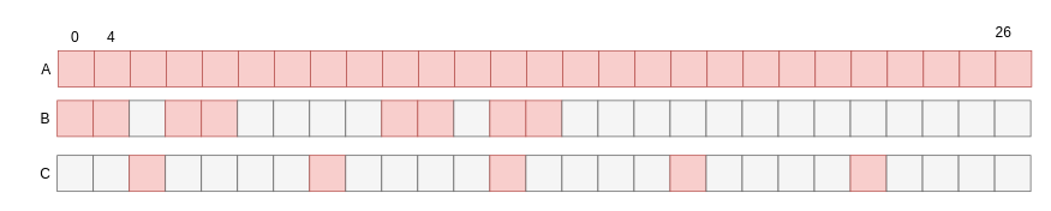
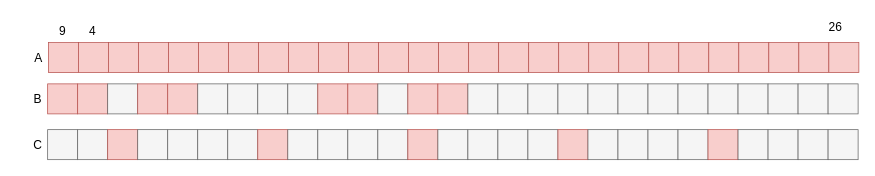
  <mxCell id="0" />
  <mxCell id="1" parent="0" />
  <mxCell id="2" value="" style="whiteSpace=wrap;html=1;aspect=fixed;fontSize=16;fillColor=#f8cecc;strokeColor=#b85450;" parent="1" vertex="1"><mxGeometry x="64" y="56" width="40" height="40" as="geometry" /></mxCell>
  <mxCell id="3" value="" style="whiteSpace=wrap;html=1;aspect=fixed;fontSize=16;fillColor=#f8cecc;strokeColor=#b85450;" parent="1" vertex="1"><mxGeometry x="104" y="56" width="40" height="40" as="geometry" /></mxCell>
  <mxCell id="4" value="" style="whiteSpace=wrap;html=1;aspect=fixed;fontSize=16;fillColor=#f8cecc;strokeColor=#b85450;" parent="1" vertex="1"><mxGeometry x="144" y="56" width="40" height="40" as="geometry" /></mxCell>
  <mxCell id="5" value="" style="whiteSpace=wrap;html=1;aspect=fixed;fontSize=16;fillColor=#f8cecc;strokeColor=#b85450;" parent="1" vertex="1"><mxGeometry x="184" y="56" width="40" height="40" as="geometry" /></mxCell>
  <mxCell id="6" value="" style="whiteSpace=wrap;html=1;aspect=fixed;fontSize=16;fillColor=#f8cecc;strokeColor=#b85450;" parent="1" vertex="1"><mxGeometry x="224" y="56" width="40" height="40" as="geometry" /></mxCell>
  <mxCell id="7" value="" style="whiteSpace=wrap;html=1;aspect=fixed;fontSize=16;fillColor=#f8cecc;strokeColor=#b85450;" parent="1" vertex="1"><mxGeometry x="264" y="56" width="40" height="40" as="geometry" /></mxCell>
  <mxCell id="8" value="A" style="text;html=1;strokeColor=none;fillColor=none;align=center;verticalAlign=middle;whiteSpace=wrap;rounded=0;fontSize=16;" parent="1" vertex="1"><mxGeometry x="21" y="61" width="60" height="30" as="geometry" /></mxCell>
  <mxCell id="9" value="" style="whiteSpace=wrap;html=1;aspect=fixed;fontSize=16;fillColor=#f8cecc;strokeColor=#b85450;" parent="1" vertex="1"><mxGeometry x="304" y="56" width="40" height="40" as="geometry" /></mxCell>
  <mxCell id="10" value="" style="whiteSpace=wrap;html=1;aspect=fixed;fontSize=16;fillColor=#f8cecc;strokeColor=#b85450;" parent="1" vertex="1"><mxGeometry x="344" y="56" width="40" height="40" as="geometry" /></mxCell>
  <mxCell id="11" value="" style="whiteSpace=wrap;html=1;aspect=fixed;fontSize=16;fillColor=#f8cecc;strokeColor=#b85450;" parent="1" vertex="1"><mxGeometry x="384" y="56" width="40" height="40" as="geometry" /></mxCell>
  <mxCell id="12" value="" style="whiteSpace=wrap;html=1;aspect=fixed;fontSize=16;fillColor=#f8cecc;strokeColor=#b85450;" parent="1" vertex="1"><mxGeometry x="424" y="56" width="40" height="40" as="geometry" /></mxCell>
  <mxCell id="13" value="" style="whiteSpace=wrap;html=1;aspect=fixed;fontSize=16;fillColor=#f8cecc;strokeColor=#b85450;" parent="1" vertex="1"><mxGeometry x="464" y="56" width="40" height="40" as="geometry" /></mxCell>
  <mxCell id="14" value="" style="whiteSpace=wrap;html=1;aspect=fixed;fontSize=16;fillColor=#f8cecc;strokeColor=#b85450;" parent="1" vertex="1"><mxGeometry x="504" y="56" width="40" height="40" as="geometry" /></mxCell>
  <mxCell id="15" value="" style="whiteSpace=wrap;html=1;aspect=fixed;fontSize=16;fillColor=#f8cecc;strokeColor=#b85450;" parent="1" vertex="1"><mxGeometry x="544" y="56" width="40" height="40" as="geometry" /></mxCell>
  <mxCell id="16" value="" style="whiteSpace=wrap;html=1;aspect=fixed;fontSize=16;fillColor=#f8cecc;strokeColor=#b85450;" parent="1" vertex="1"><mxGeometry x="584" y="56" width="40" height="40" as="geometry" /></mxCell>
  <mxCell id="17" value="" style="whiteSpace=wrap;html=1;aspect=fixed;fontSize=16;fillColor=#f8cecc;strokeColor=#b85450;" parent="1" vertex="1"><mxGeometry x="624" y="56" width="40" height="40" as="geometry" /></mxCell>
  <mxCell id="18" value="" style="whiteSpace=wrap;html=1;aspect=fixed;fontSize=16;fillColor=#f8cecc;strokeColor=#b85450;" parent="1" vertex="1"><mxGeometry x="664" y="56" width="40" height="40" as="geometry" /></mxCell>
  <mxCell id="19" value="" style="whiteSpace=wrap;html=1;aspect=fixed;fontSize=16;fillColor=#f8cecc;strokeColor=#b85450;" parent="1" vertex="1"><mxGeometry x="704" y="56" width="40" height="40" as="geometry" /></mxCell>
  <mxCell id="20" value="" style="whiteSpace=wrap;html=1;aspect=fixed;fontSize=16;fillColor=#f8cecc;strokeColor=#b85450;" parent="1" vertex="1"><mxGeometry x="744" y="56" width="40" height="40" as="geometry" /></mxCell>
  <mxCell id="21" value="" style="whiteSpace=wrap;html=1;aspect=fixed;fontSize=16;fillColor=#f8cecc;strokeColor=#b85450;" parent="1" vertex="1"><mxGeometry x="784" y="56" width="40" height="40" as="geometry" /></mxCell>
  <mxCell id="22" value="" style="whiteSpace=wrap;html=1;aspect=fixed;fontSize=16;fillColor=#f8cecc;strokeColor=#b85450;" parent="1" vertex="1"><mxGeometry x="824" y="56" width="40" height="40" as="geometry" /></mxCell>
  <mxCell id="23" value="" style="whiteSpace=wrap;html=1;aspect=fixed;fontSize=16;fillColor=#f8cecc;strokeColor=#b85450;" parent="1" vertex="1"><mxGeometry x="864" y="56" width="40" height="40" as="geometry" /></mxCell>
  <mxCell id="24" value="" style="whiteSpace=wrap;html=1;aspect=fixed;fontSize=16;fillColor=#f8cecc;strokeColor=#b85450;" parent="1" vertex="1"><mxGeometry x="904" y="56" width="40" height="40" as="geometry" /></mxCell>
  <mxCell id="25" value="" style="whiteSpace=wrap;html=1;aspect=fixed;fontSize=16;fillColor=#f8cecc;strokeColor=#b85450;" parent="1" vertex="1"><mxGeometry x="944" y="56" width="40" height="40" as="geometry" /></mxCell>
  <mxCell id="26" value="" style="whiteSpace=wrap;html=1;aspect=fixed;fontSize=16;fillColor=#f8cecc;strokeColor=#b85450;" parent="1" vertex="1"><mxGeometry x="984" y="56" width="40" height="40" as="geometry" /></mxCell>
  <mxCell id="27" value="" style="whiteSpace=wrap;html=1;aspect=fixed;fontSize=16;fillColor=#f8cecc;strokeColor=#b85450;" parent="1" vertex="1"><mxGeometry x="1024" y="56" width="40" height="40" as="geometry" /></mxCell>
  <mxCell id="28" value="" style="whiteSpace=wrap;html=1;aspect=fixed;fontSize=16;fillColor=#f8cecc;strokeColor=#b85450;" parent="1" vertex="1"><mxGeometry x="1064" y="56" width="40" height="40" as="geometry" /></mxCell>
  <mxCell id="29" value="" style="whiteSpace=wrap;html=1;aspect=fixed;fontSize=16;fillColor=#f8cecc;strokeColor=#b85450;" parent="1" vertex="1"><mxGeometry x="1104" y="56" width="40" height="40" as="geometry" /></mxCell>
  <mxCell id="30" value="" style="whiteSpace=wrap;html=1;aspect=fixed;fontSize=16;fillColor=#f8cecc;strokeColor=#b85450;" parent="1" vertex="1"><mxGeometry x="63" y="111" width="40" height="40" as="geometry" /></mxCell>
  <mxCell id="31" value="" style="whiteSpace=wrap;html=1;aspect=fixed;fontSize=16;fillColor=#f8cecc;strokeColor=#b85450;" parent="1" vertex="1"><mxGeometry x="103" y="111" width="40" height="40" as="geometry" /></mxCell>
  <mxCell id="32" value="" style="whiteSpace=wrap;html=1;aspect=fixed;fontSize=16;fillColor=#f5f5f5;strokeColor=#666666;fontColor=#333333;" parent="1" vertex="1"><mxGeometry x="143" y="111" width="40" height="40" as="geometry" /></mxCell>
  <mxCell id="33" value="" style="whiteSpace=wrap;html=1;aspect=fixed;fontSize=16;fillColor=#f8cecc;strokeColor=#b85450;" parent="1" vertex="1"><mxGeometry x="183" y="111" width="40" height="40" as="geometry" /></mxCell>
  <mxCell id="34" value="" style="whiteSpace=wrap;html=1;aspect=fixed;fontSize=16;fillColor=#f8cecc;strokeColor=#b85450;" parent="1" vertex="1"><mxGeometry x="223" y="111" width="40" height="40" as="geometry" /></mxCell>
  <mxCell id="35" value="" style="whiteSpace=wrap;html=1;aspect=fixed;fontSize=16;fillColor=#f5f5f5;fontColor=#333333;strokeColor=#666666;" parent="1" vertex="1"><mxGeometry x="263" y="111" width="40" height="40" as="geometry" /></mxCell>
  <mxCell id="36" value="B" style="text;html=1;strokeColor=none;fillColor=none;align=center;verticalAlign=middle;whiteSpace=wrap;rounded=0;fontSize=16;" parent="1" vertex="1"><mxGeometry y="116" width="60" height="30" as="geometry" x="20" /></mxCell>
  <mxCell id="37" value="" style="whiteSpace=wrap;html=1;aspect=fixed;fontSize=16;fillColor=#f5f5f5;strokeColor=#666666;fontColor=#333333;" parent="1" vertex="1"><mxGeometry x="303" y="111" width="40" height="40" as="geometry" /></mxCell>
  <mxCell id="38" value="" style="whiteSpace=wrap;html=1;aspect=fixed;fontSize=16;fillColor=#f5f5f5;strokeColor=#666666;fontColor=#333333;" parent="1" vertex="1"><mxGeometry x="343" y="111" width="40" height="40" as="geometry" /></mxCell>
  <mxCell id="39" value="" style="whiteSpace=wrap;html=1;aspect=fixed;fontSize=16;fillColor=#f5f5f5;fontColor=#333333;strokeColor=#666666;" parent="1" vertex="1"><mxGeometry x="383" y="111" width="40" height="40" as="geometry" /></mxCell>
  <mxCell id="40" value="" style="whiteSpace=wrap;html=1;aspect=fixed;fontSize=16;fillColor=#f8cecc;strokeColor=#b85450;" parent="1" vertex="1"><mxGeometry x="423" y="111" width="40" height="40" as="geometry" /></mxCell>
  <mxCell id="41" value="" style="whiteSpace=wrap;html=1;aspect=fixed;fontSize=16;fillColor=#f8cecc;strokeColor=#b85450;" parent="1" vertex="1"><mxGeometry x="463" y="111" width="40" height="40" as="geometry" /></mxCell>
  <mxCell id="42" value="" style="whiteSpace=wrap;html=1;aspect=fixed;fontSize=16;fillColor=#f5f5f5;strokeColor=#666666;fontColor=#333333;" parent="1" vertex="1"><mxGeometry x="503" y="111" width="40" height="40" as="geometry" /></mxCell>
  <mxCell id="43" value="" style="whiteSpace=wrap;html=1;aspect=fixed;fontSize=16;fillColor=#f8cecc;strokeColor=#b85450;" parent="1" vertex="1"><mxGeometry x="543" y="111" width="40" height="40" as="geometry" /></mxCell>
  <mxCell id="44" value="" style="whiteSpace=wrap;html=1;aspect=fixed;fontSize=16;fillColor=#f8cecc;strokeColor=#b85450;" parent="1" vertex="1"><mxGeometry x="583" y="111" width="40" height="40" as="geometry" /></mxCell>
  <mxCell id="45" value="" style="whiteSpace=wrap;html=1;aspect=fixed;fontSize=16;fillColor=#f5f5f5;strokeColor=#666666;fontColor=#333333;" parent="1" vertex="1"><mxGeometry x="623" y="111" width="40" height="40" as="geometry" /></mxCell>
  <mxCell id="46" value="" style="whiteSpace=wrap;html=1;aspect=fixed;fontSize=16;fillColor=#f5f5f5;strokeColor=#666666;fontColor=#333333;" parent="1" vertex="1"><mxGeometry x="663" y="111" width="40" height="40" as="geometry" /></mxCell>
  <mxCell id="47" value="" style="whiteSpace=wrap;html=1;aspect=fixed;fontSize=16;fillColor=#f5f5f5;strokeColor=#666666;fontColor=#333333;" parent="1" vertex="1"><mxGeometry x="703" y="111" width="40" height="40" as="geometry" /></mxCell>
  <mxCell id="48" value="" style="whiteSpace=wrap;html=1;aspect=fixed;fontSize=16;fillColor=#f5f5f5;strokeColor=#666666;fontColor=#333333;" parent="1" vertex="1"><mxGeometry x="743" y="111" width="40" height="40" as="geometry" /></mxCell>
  <mxCell id="49" value="" style="whiteSpace=wrap;html=1;aspect=fixed;fontSize=16;fillColor=#f5f5f5;strokeColor=#666666;fontColor=#333333;" parent="1" vertex="1"><mxGeometry x="783" y="111" width="40" height="40" as="geometry" /></mxCell>
  <mxCell id="50" value="" style="whiteSpace=wrap;html=1;aspect=fixed;fontSize=16;fillColor=#f5f5f5;strokeColor=#666666;fontColor=#333333;" parent="1" vertex="1"><mxGeometry x="823" y="111" width="40" height="40" as="geometry" /></mxCell>
  <mxCell id="51" value="" style="whiteSpace=wrap;html=1;aspect=fixed;fontSize=16;fillColor=#f5f5f5;strokeColor=#666666;fontColor=#333333;" parent="1" vertex="1"><mxGeometry x="863" y="111" width="40" height="40" as="geometry" /></mxCell>
  <mxCell id="52" value="" style="whiteSpace=wrap;html=1;aspect=fixed;fontSize=16;fillColor=#f5f5f5;strokeColor=#666666;fontColor=#333333;" parent="1" vertex="1"><mxGeometry x="903" y="111" width="40" height="40" as="geometry" /></mxCell>
  <mxCell id="53" value="" style="whiteSpace=wrap;html=1;aspect=fixed;fontSize=16;fillColor=#f5f5f5;strokeColor=#666666;fontColor=#333333;" parent="1" vertex="1"><mxGeometry x="943" y="111" width="40" height="40" as="geometry" /></mxCell>
  <mxCell id="54" value="" style="whiteSpace=wrap;html=1;aspect=fixed;fontSize=16;fillColor=#f5f5f5;strokeColor=#666666;fontColor=#333333;" parent="1" vertex="1"><mxGeometry x="983" y="111" width="40" height="40" as="geometry" /></mxCell>
  <mxCell id="55" value="" style="whiteSpace=wrap;html=1;aspect=fixed;fontSize=16;fillColor=#f5f5f5;strokeColor=#666666;fontColor=#333333;" parent="1" vertex="1"><mxGeometry x="1023" y="111" width="40" height="40" as="geometry" /></mxCell>
  <mxCell id="56" value="" style="whiteSpace=wrap;html=1;aspect=fixed;fontSize=16;fillColor=#f5f5f5;strokeColor=#666666;fontColor=#333333;" parent="1" vertex="1"><mxGeometry x="1063" y="111" width="40" height="40" as="geometry" /></mxCell>
  <mxCell id="57" value="" style="whiteSpace=wrap;html=1;aspect=fixed;fontSize=16;fillColor=#f5f5f5;strokeColor=#666666;fontColor=#333333;" parent="1" vertex="1"><mxGeometry x="1103" y="111" width="40" height="40" as="geometry" /></mxCell>
  <mxCell id="58" value="" style="whiteSpace=wrap;html=1;aspect=fixed;fontSize=16;fillColor=#f5f5f5;strokeColor=#666666;fontColor=#333333;" parent="1" vertex="1"><mxGeometry x="63" y="172" width="40" height="40" as="geometry" /></mxCell>
  <mxCell id="59" value="" style="whiteSpace=wrap;html=1;aspect=fixed;fontSize=16;fillColor=#f5f5f5;strokeColor=#666666;fontColor=#333333;" parent="1" vertex="1"><mxGeometry x="103" y="172" width="40" height="40" as="geometry" /></mxCell>
  <mxCell id="60" value="" style="whiteSpace=wrap;html=1;aspect=fixed;fontSize=16;fillColor=#f8cecc;strokeColor=#b85450;" parent="1" vertex="1"><mxGeometry x="143" y="172" width="40" height="40" as="geometry" /></mxCell>
  <mxCell id="61" value="" style="whiteSpace=wrap;html=1;aspect=fixed;fontSize=16;fillColor=#f5f5f5;strokeColor=#666666;fontColor=#333333;" parent="1" vertex="1"><mxGeometry x="183" y="172" width="40" height="40" as="geometry" /></mxCell>
  <mxCell id="62" value="" style="whiteSpace=wrap;html=1;aspect=fixed;fontSize=16;fillColor=#f5f5f5;strokeColor=#666666;fontColor=#333333;" parent="1" vertex="1"><mxGeometry x="223" y="172" width="40" height="40" as="geometry" /></mxCell>
  <mxCell id="63" value="" style="whiteSpace=wrap;html=1;aspect=fixed;fontSize=16;fillColor=#f5f5f5;strokeColor=#666666;fontColor=#333333;" parent="1" vertex="1"><mxGeometry x="263" y="172" width="40" height="40" as="geometry" /></mxCell>
  <mxCell id="64" value="C" style="text;html=1;strokeColor=none;fillColor=none;align=center;verticalAlign=middle;whiteSpace=wrap;rounded=0;fontSize=16;" parent="1" vertex="1"><mxGeometry y="177" width="60" height="30" as="geometry" x="20" /></mxCell>
  <mxCell id="65" value="" style="whiteSpace=wrap;html=1;aspect=fixed;fontSize=16;fillColor=#f5f5f5;strokeColor=#666666;fontColor=#333333;" parent="1" vertex="1"><mxGeometry x="303" y="172" width="40" height="40" as="geometry" /></mxCell>
  <mxCell id="66" value="" style="whiteSpace=wrap;html=1;aspect=fixed;fontSize=16;fillColor=#f8cecc;strokeColor=#b85450;" parent="1" vertex="1"><mxGeometry x="343" y="172" width="40" height="40" as="geometry" /></mxCell>
  <mxCell id="67" value="" style="whiteSpace=wrap;html=1;aspect=fixed;fontSize=16;fillColor=#f5f5f5;strokeColor=#666666;fontColor=#333333;" parent="1" vertex="1"><mxGeometry x="383" y="172" width="40" height="40" as="geometry" /></mxCell>
  <mxCell id="68" value="" style="whiteSpace=wrap;html=1;aspect=fixed;fontSize=16;fillColor=#f5f5f5;strokeColor=#666666;fontColor=#333333;" parent="1" vertex="1"><mxGeometry x="423" y="172" width="40" height="40" as="geometry" /></mxCell>
  <mxCell id="69" value="" style="whiteSpace=wrap;html=1;aspect=fixed;fontSize=16;fillColor=#f5f5f5;strokeColor=#666666;fontColor=#333333;" parent="1" vertex="1"><mxGeometry x="463" y="172" width="40" height="40" as="geometry" /></mxCell>
  <mxCell id="70" value="" style="whiteSpace=wrap;html=1;aspect=fixed;fontSize=16;fillColor=#f5f5f5;strokeColor=#666666;fontColor=#333333;" parent="1" vertex="1"><mxGeometry x="503" y="172" width="40" height="40" as="geometry" /></mxCell>
  <mxCell id="71" value="" style="whiteSpace=wrap;html=1;aspect=fixed;fontSize=16;fillColor=#f8cecc;strokeColor=#b85450;" parent="1" vertex="1"><mxGeometry x="543" y="172" width="40" height="40" as="geometry" /></mxCell>
  <mxCell id="72" value="" style="whiteSpace=wrap;html=1;aspect=fixed;fontSize=16;fillColor=#f5f5f5;strokeColor=#666666;fontColor=#333333;" parent="1" vertex="1"><mxGeometry x="583" y="172" width="40" height="40" as="geometry" /></mxCell>
  <mxCell id="73" value="" style="whiteSpace=wrap;html=1;aspect=fixed;fontSize=16;fillColor=#f5f5f5;strokeColor=#666666;fontColor=#333333;" parent="1" vertex="1"><mxGeometry x="623" y="172" width="40" height="40" as="geometry" /></mxCell>
  <mxCell id="74" value="" style="whiteSpace=wrap;html=1;aspect=fixed;fontSize=16;fillColor=#f5f5f5;strokeColor=#666666;fontColor=#333333;" parent="1" vertex="1"><mxGeometry x="663" y="172" width="40" height="40" as="geometry" /></mxCell>
  <mxCell id="75" value="" style="whiteSpace=wrap;html=1;aspect=fixed;fontSize=16;fillColor=#f5f5f5;strokeColor=#666666;fontColor=#333333;" parent="1" vertex="1"><mxGeometry x="703" y="172" width="40" height="40" as="geometry" /></mxCell>
  <mxCell id="76" value="" style="whiteSpace=wrap;html=1;aspect=fixed;fontSize=16;fillColor=#f8cecc;strokeColor=#b85450;" parent="1" vertex="1"><mxGeometry x="743" y="172" width="40" height="40" as="geometry" /></mxCell>
  <mxCell id="77" value="" style="whiteSpace=wrap;html=1;aspect=fixed;fontSize=16;fillColor=#f5f5f5;strokeColor=#666666;fontColor=#333333;" parent="1" vertex="1"><mxGeometry x="783" y="172" width="40" height="40" as="geometry" /></mxCell>
  <mxCell id="78" value="" style="whiteSpace=wrap;html=1;aspect=fixed;fontSize=16;fillColor=#f5f5f5;strokeColor=#666666;fontColor=#333333;" parent="1" vertex="1"><mxGeometry x="823" y="172" width="40" height="40" as="geometry" /></mxCell>
  <mxCell id="79" value="" style="whiteSpace=wrap;html=1;aspect=fixed;fontSize=16;fillColor=#f5f5f5;strokeColor=#666666;fontColor=#333333;" parent="1" vertex="1"><mxGeometry x="863" y="172" width="40" height="40" as="geometry" /></mxCell>
  <mxCell id="80" value="" style="whiteSpace=wrap;html=1;aspect=fixed;fontSize=16;fillColor=#f5f5f5;strokeColor=#666666;fontColor=#333333;" parent="1" vertex="1"><mxGeometry x="903" y="172" width="40" height="40" as="geometry" /></mxCell>
  <mxCell id="81" value="" style="whiteSpace=wrap;html=1;aspect=fixed;fontSize=16;fillColor=#f8cecc;strokeColor=#b85450;" parent="1" vertex="1"><mxGeometry x="943" y="172" width="40" height="40" as="geometry" /></mxCell>
  <mxCell id="82" value="" style="whiteSpace=wrap;html=1;aspect=fixed;fontSize=16;fillColor=#f5f5f5;strokeColor=#666666;fontColor=#333333;" parent="1" vertex="1"><mxGeometry x="983" y="172" width="40" height="40" as="geometry" /></mxCell>
  <mxCell id="83" value="" style="whiteSpace=wrap;html=1;aspect=fixed;fontSize=16;fillColor=#f5f5f5;strokeColor=#666666;fontColor=#333333;" parent="1" vertex="1"><mxGeometry x="1023" y="172" width="40" height="40" as="geometry" /></mxCell>
  <mxCell id="84" value="" style="whiteSpace=wrap;html=1;aspect=fixed;fontSize=16;fillColor=#f5f5f5;strokeColor=#666666;fontColor=#333333;" parent="1" vertex="1"><mxGeometry x="1063" y="172" width="40" height="40" as="geometry" /></mxCell>
  <mxCell id="85" value="" style="whiteSpace=wrap;html=1;aspect=fixed;fontSize=16;fillColor=#f5f5f5;strokeColor=#666666;fontColor=#333333;" parent="1" vertex="1"><mxGeometry x="1103" y="172" width="40" height="40" as="geometry" /></mxCell>
- <mxCell id="86" value="0" style="text;html=1;strokeColor=none;fillColor=none;align=center;verticalAlign=middle;whiteSpace=wrap;rounded=0;fontSize=16;" vertex="1" parent="1"><mxGeometry x="53" y="25" width="60" height="30" as="geometry" /></mxCell>
+ <mxCell id="86" value="9" style="text;html=1;strokeColor=none;fillColor=none;align=center;verticalAlign=middle;whiteSpace=wrap;rounded=0;fontSize=16;" vertex="1" parent="1"><mxGeometry x="53" y="25" width="60" height="30" as="geometry" /></mxCell>
  <mxCell id="87" value="4" style="text;html=1;strokeColor=none;fillColor=none;align=center;verticalAlign=middle;whiteSpace=wrap;rounded=0;fontSize=16;" vertex="1" parent="1"><mxGeometry x="93" y="25" width="60" height="30" as="geometry" /></mxCell>
  <mxCell id="88" value="26" style="text;html=1;strokeColor=none;fillColor=none;align=center;verticalAlign=middle;whiteSpace=wrap;rounded=0;fontSize=16;" vertex="1" parent="1"><mxGeometry x="1083" y="20" width="60" height="30" as="geometry" /></mxCell>
